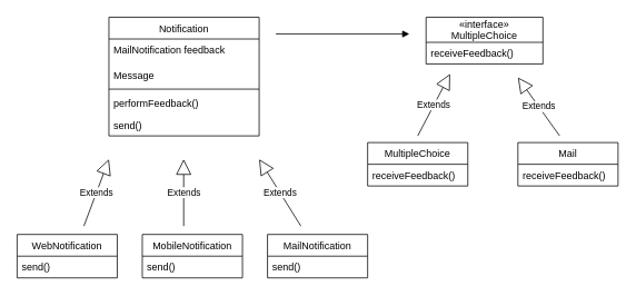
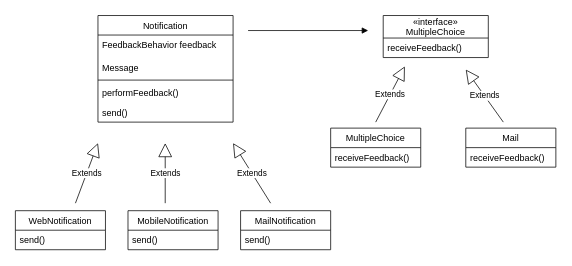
  <mxCell id="0" />
  <mxCell id="1" parent="0" />
  <mxCell id="2" value="Notification" style="swimlane;fontStyle=0;childLayout=stackLayout;horizontal=1;startSize=26;fillColor=none;horizontalStack=0;resizeParent=1;resizeParentMax=0;resizeLast=0;collapsible=1;marginBottom=0;" parent="1" vertex="1"><mxGeometry x="130" y="20" width="180" height="142" as="geometry" /></mxCell>
- <mxCell id="3" value="MailNotification feedback" style="text;strokeColor=none;fillColor=none;align=left;verticalAlign=top;spacingLeft=4;spacingRight=4;overflow=hidden;rotatable=0;points=[[0,0.5],[1,0.5]];portConstraint=eastwest;" parent="2" vertex="1"><mxGeometry y="26" width="180" height="30" as="geometry" /></mxCell>
+ <mxCell id="3" value="FeedbackBehavior feedback" style="text;strokeColor=none;fillColor=none;align=left;verticalAlign=top;spacingLeft=4;spacingRight=4;overflow=hidden;rotatable=0;points=[[0,0.5],[1,0.5]];portConstraint=eastwest;" parent="2" vertex="1"><mxGeometry y="26" width="180" height="30" as="geometry" /></mxCell>
  <mxCell id="4" value="Message" style="text;strokeColor=none;fillColor=none;align=left;verticalAlign=top;spacingLeft=4;spacingRight=4;overflow=hidden;rotatable=0;points=[[0,0.5],[1,0.5]];portConstraint=eastwest;" parent="2" vertex="1"><mxGeometry y="56" width="180" height="26" as="geometry" /></mxCell>
  <mxCell id="5" value="" style="line;strokeWidth=1;fillColor=none;align=left;verticalAlign=middle;spacingTop=-1;spacingLeft=3;spacingRight=3;rotatable=0;labelPosition=right;points=[];portConstraint=eastwest;" parent="2" vertex="1"><mxGeometry y="82" width="180" height="8" as="geometry" /></mxCell>
  <mxCell id="6" value="performFeedback()" style="text;strokeColor=none;fillColor=none;align=left;verticalAlign=top;spacingLeft=4;spacingRight=4;overflow=hidden;rotatable=0;points=[[0,0.5],[1,0.5]];portConstraint=eastwest;" parent="2" vertex="1"><mxGeometry y="90" width="180" height="26" as="geometry" /></mxCell>
  <mxCell id="7" value="send()" style="text;strokeColor=none;fillColor=none;align=left;verticalAlign=top;spacingLeft=4;spacingRight=4;overflow=hidden;rotatable=0;points=[[0,0.5],[1,0.5]];portConstraint=eastwest;" vertex="1" parent="2"><mxGeometry y="116" width="180" height="26" as="geometry" /></mxCell>
  <mxCell id="8" value="Extends" style="endArrow=block;endSize=16;endFill=0;html=1;" parent="1" edge="1"><mxGeometry width="160" relative="1" as="geometry"><mxPoint x="100" y="270" as="sourcePoint" /><mxPoint x="130" y="190" as="targetPoint" /></mxGeometry></mxCell>
  <mxCell id="9" value="MobileNotification" style="swimlane;fontStyle=0;childLayout=stackLayout;horizontal=1;startSize=26;fillColor=none;horizontalStack=0;resizeParent=1;resizeParentMax=0;resizeLast=0;collapsible=1;marginBottom=0;" parent="1" vertex="1"><mxGeometry x="170" y="280" width="120" height="52" as="geometry" /></mxCell>
  <mxCell id="10" value="send()" style="text;strokeColor=none;fillColor=none;align=left;verticalAlign=top;spacingLeft=4;spacingRight=4;overflow=hidden;rotatable=0;points=[[0,0.5],[1,0.5]];portConstraint=eastwest;" parent="9" vertex="1"><mxGeometry y="26" width="120" height="26" as="geometry" /></mxCell>
  <mxCell id="11" value="Extends" style="endArrow=block;endSize=16;endFill=0;html=1;" parent="1" edge="1"><mxGeometry width="160" relative="1" as="geometry"><mxPoint x="360" y="270" as="sourcePoint" /><mxPoint x="310" y="190" as="targetPoint" /></mxGeometry></mxCell>
  <mxCell id="12" value="WebNotification" style="swimlane;fontStyle=0;childLayout=stackLayout;horizontal=1;startSize=26;fillColor=none;horizontalStack=0;resizeParent=1;resizeParentMax=0;resizeLast=0;collapsible=1;marginBottom=0;" parent="1" vertex="1"><mxGeometry x="20" y="280" width="120" height="52" as="geometry" /></mxCell>
  <mxCell id="13" value="send()" style="text;strokeColor=none;fillColor=none;align=left;verticalAlign=top;spacingLeft=4;spacingRight=4;overflow=hidden;rotatable=0;points=[[0,0.5],[1,0.5]];portConstraint=eastwest;" parent="12" vertex="1"><mxGeometry y="26" width="120" height="26" as="geometry" /></mxCell>
  <mxCell id="14" value="MultipleChoice" style="swimlane;fontStyle=0;childLayout=stackLayout;horizontal=1;startSize=26;fillColor=none;horizontalStack=0;resizeParent=1;resizeParentMax=0;resizeLast=0;collapsible=1;marginBottom=0;" parent="1" vertex="1"><mxGeometry x="440" y="170" width="120" height="52" as="geometry" /></mxCell>
  <mxCell id="15" value="receiveFeedback()" style="text;strokeColor=none;fillColor=none;align=left;verticalAlign=top;spacingLeft=4;spacingRight=4;overflow=hidden;rotatable=0;points=[[0,0.5],[1,0.5]];portConstraint=eastwest;" vertex="1" parent="14"><mxGeometry y="26" width="120" height="26" as="geometry" /></mxCell>
  <mxCell id="16" value="Extends" style="endArrow=block;endSize=16;endFill=0;html=1;" parent="1" edge="1"><mxGeometry width="160" relative="1" as="geometry"><mxPoint x="219.58" y="270" as="sourcePoint" /><mxPoint x="219.58" y="190" as="targetPoint" /></mxGeometry></mxCell>
  <mxCell id="17" value="Extends" style="endArrow=block;endSize=16;endFill=0;html=1;entryX=0.171;entryY=1.116;entryDx=0;entryDy=0;entryPerimeter=0;" edge="1" parent="1"><mxGeometry width="160" relative="1" as="geometry"><mxPoint x="500" y="162" as="sourcePoint" /><mxPoint x="538.81" y="87.8" as="targetPoint" /></mxGeometry></mxCell>
  <mxCell id="18" value="«interface»&#10;MultipleChoice" style="swimlane;fontStyle=0;childLayout=stackLayout;horizontal=1;startSize=30;fillColor=none;horizontalStack=0;resizeParent=1;resizeParentMax=0;resizeLast=0;collapsible=1;marginBottom=0;" vertex="1" parent="1"><mxGeometry x="510" y="20" width="140" height="56" as="geometry" /></mxCell>
  <mxCell id="19" value="receiveFeedback()" style="text;strokeColor=none;fillColor=none;align=left;verticalAlign=top;spacingLeft=4;spacingRight=4;overflow=hidden;rotatable=0;points=[[0,0.5],[1,0.5]];portConstraint=eastwest;" vertex="1" parent="18"><mxGeometry y="30" width="140" height="26" as="geometry" /></mxCell>
  <mxCell id="20" value="Mail" style="swimlane;fontStyle=0;childLayout=stackLayout;horizontal=1;startSize=26;fillColor=none;horizontalStack=0;resizeParent=1;resizeParentMax=0;resizeLast=0;collapsible=1;marginBottom=0;" vertex="1" parent="1"><mxGeometry x="620" y="170" width="120" height="52" as="geometry" /></mxCell>
  <mxCell id="21" value="receiveFeedback()" style="text;strokeColor=none;fillColor=none;align=left;verticalAlign=top;spacingLeft=4;spacingRight=4;overflow=hidden;rotatable=0;points=[[0,0.5],[1,0.5]];portConstraint=eastwest;" vertex="1" parent="20"><mxGeometry y="26" width="120" height="26" as="geometry" /></mxCell>
  <mxCell id="22" value="Extends" style="endArrow=block;endSize=16;endFill=0;html=1;" edge="1" parent="1"><mxGeometry width="160" relative="1" as="geometry"><mxPoint x="670" y="162" as="sourcePoint" /><mxPoint x="620" y="92" as="targetPoint" /></mxGeometry></mxCell>
  <mxCell id="23" value="MailNotification" style="swimlane;fontStyle=0;childLayout=stackLayout;horizontal=1;startSize=26;fillColor=none;horizontalStack=0;resizeParent=1;resizeParentMax=0;resizeLast=0;collapsible=1;marginBottom=0;" vertex="1" parent="1"><mxGeometry x="320" y="280" width="120" height="52" as="geometry" /></mxCell>
  <mxCell id="24" value="send()" style="text;strokeColor=none;fillColor=none;align=left;verticalAlign=top;spacingLeft=4;spacingRight=4;overflow=hidden;rotatable=0;points=[[0,0.5],[1,0.5]];portConstraint=eastwest;" vertex="1" parent="23"><mxGeometry y="26" width="120" height="26" as="geometry" /></mxCell>
  <mxCell id="25" value="" style="endArrow=block;endFill=1;html=1;edgeStyle=orthogonalEdgeStyle;align=left;verticalAlign=top;" edge="1" parent="1"><mxGeometry x="-0.875" y="-20" relative="1" as="geometry"><mxPoint x="330" y="40" as="sourcePoint" /><mxPoint x="490" y="40" as="targetPoint" /><mxPoint as="offset" /></mxGeometry></mxCell>
